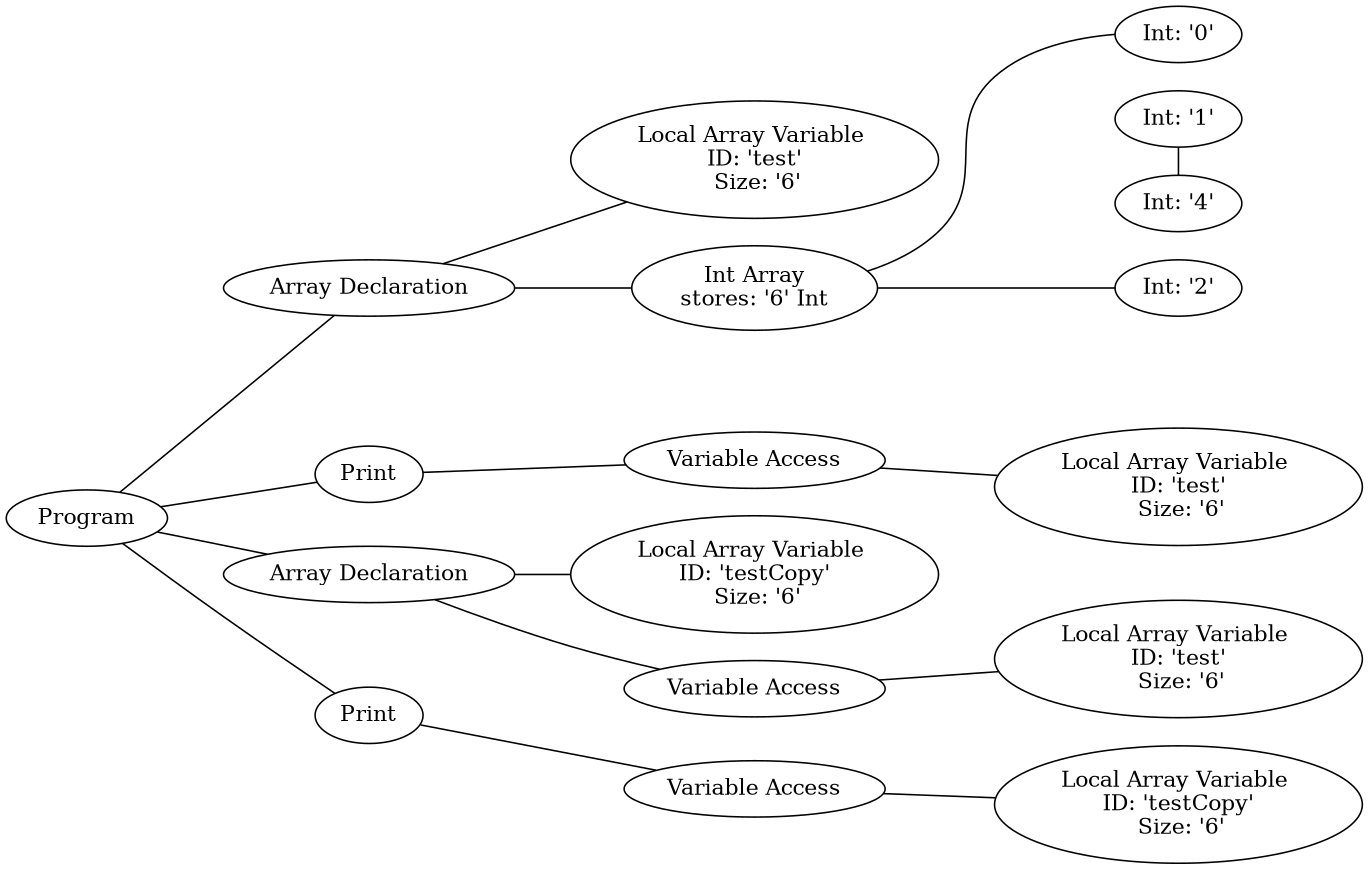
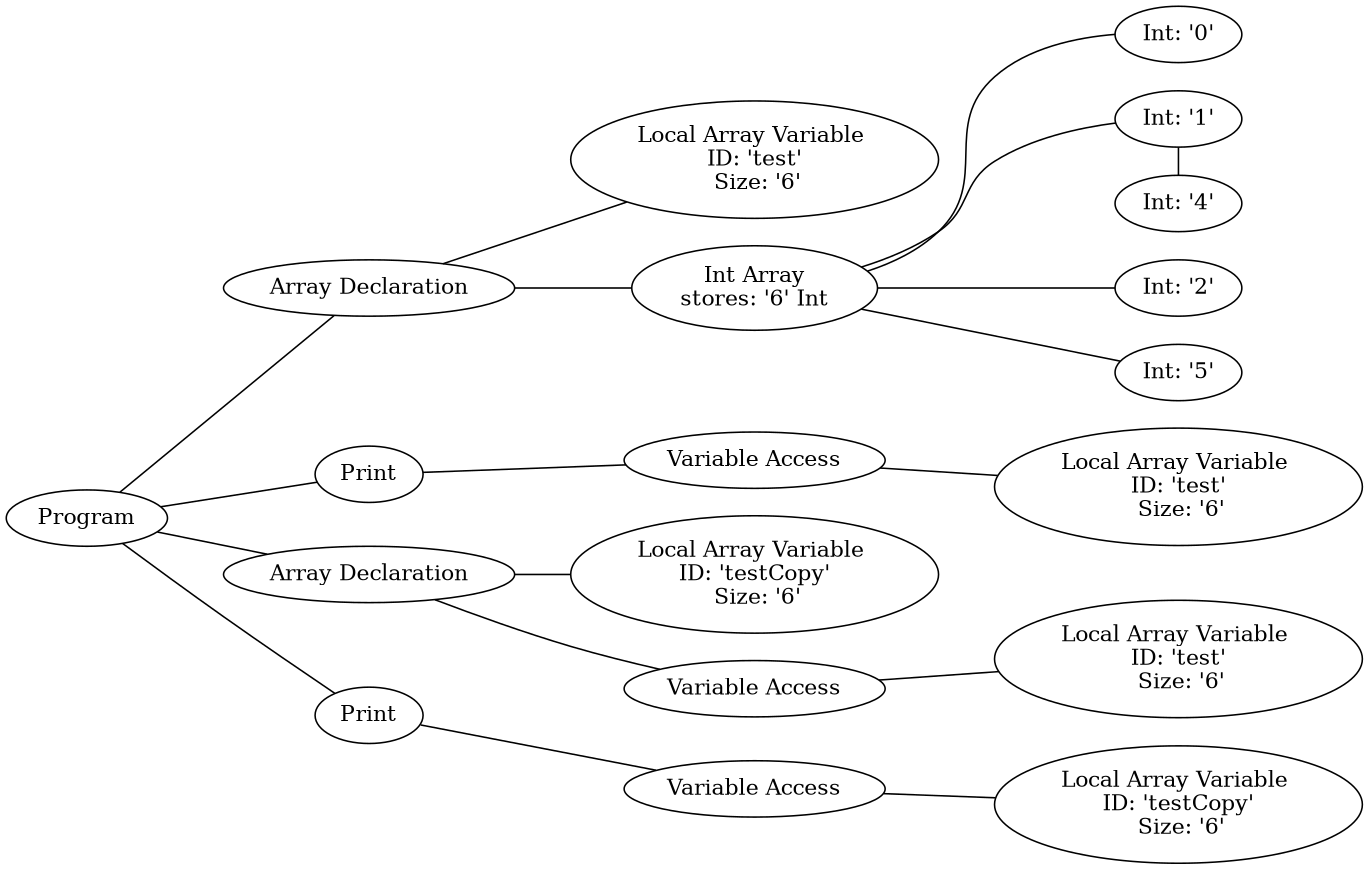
  graph {
    rankdir=LR
    n1 [label=<Program>]
    n2 [label=<Array Declaration>]
    n3 [label=<Print>]
    n4 [label=<Array Declaration>]
    n5 [label=<Print>]
    n6 [label=<Local Array Variable <br/>ID: 'test'<br/> Size: '6'>]
    n7 [label=<Int Array<br/>stores: '6' Int>]
    n8 [label=<Variable Access>]
    n9 [label=<Local Array Variable <br/>ID: 'testCopy'<br/> Size: '6'>]
    n10 [label=<Variable Access>]
    n11 [label=<Variable Access>]
    n12 [label=<Int: '0'>]
    n13 [label=<Int: '1'>]
    n14 [label=<Int: '2'>]
    n15 [label=<Int: '4'>]
+   n16 [label=<Int: '5'>]
    n17 [label=<Local Array Variable <br/>ID: 'test'<br/> Size: '6'>]
    n18 [label=<Local Array Variable <br/>ID: 'test'<br/> Size: '6'>]
    n19 [label=<Local Array Variable <br/>ID: 'testCopy'<br/> Size: '6'>]
    subgraph sub_1 {
      rank=same
      n1
    }
    subgraph sub_2 {
      rank=same
      n2
      n3
      n4
      n5
    }
    subgraph sub_3 {
      rank=same
      n6
      n7
      n8
      n9
      n10
      n11
    }
    subgraph sub_4 {
      rank=same
      n12
      n13
      n14
      n15
+     n16
      n17
      n18
      n19
    }
    n1 -- n2
    n1 -- n3
    n1 -- n4
    n1 -- n5
    n2 -- n6
    n2 -- n7
    n3 -- n8
    n4 -- n9
    n4 -- n10
    n5 -- n11
    n7 -- n12
+   n7 -- n13
    n7 -- n14
+   n7 -- n16
    n8 -- n17
    n10 -- n18
    n11 -- n19
    n13 -- n15
  }
